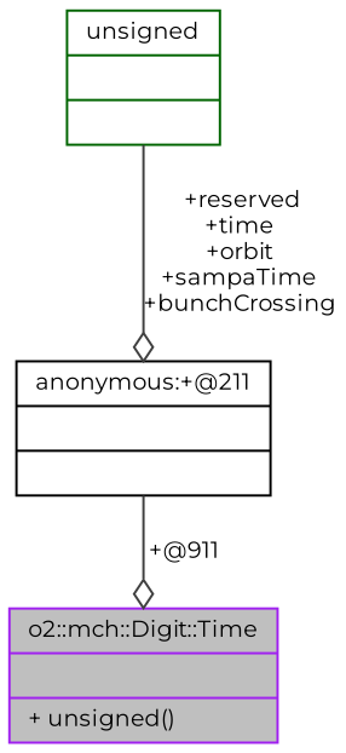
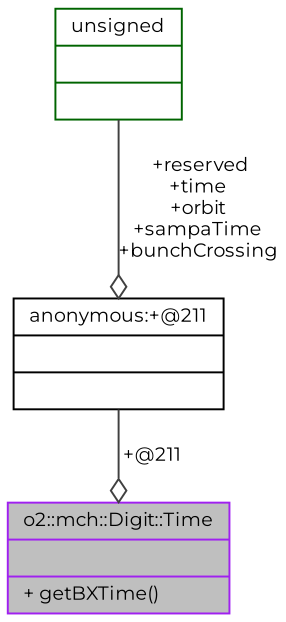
  digraph {
    fontname=Montserrat
    node [fontname=Montserrat fontsize=10 shape=record]
    edge [arrowhead=odiamond color=grey25 fontname=Montserrat fontsize=10 labelfontname=Helvetica labelfontsize=10 style=solid]
-   n1 [color=purple fillcolor=grey75 fontcolor=black height=0.2 label="{o2::mch::Digit::Time\n||+ unsigned()\l}" style=filled width=0.4]
+   n1 [color=purple fillcolor=grey75 fontcolor=black height=0.2 label="{o2::mch::Digit::Time\n||+ getBXTime()\l}" style=filled width=0.4]
    n2 [color=black height=0.2 label="{anonymous:+@211\n||}" width=0.4]
    n3 [color=darkgreen height=0.2 label="{unsigned\n||}" width=0.4]
-   n2 -> n1 [label=" +@911"]
+   n2 -> n1 [label=" +@211"]
    n3 -> n2 [label=" +reserved\n+time\n+orbit\n+sampaTime\n+bunchCrossing"]
  }
